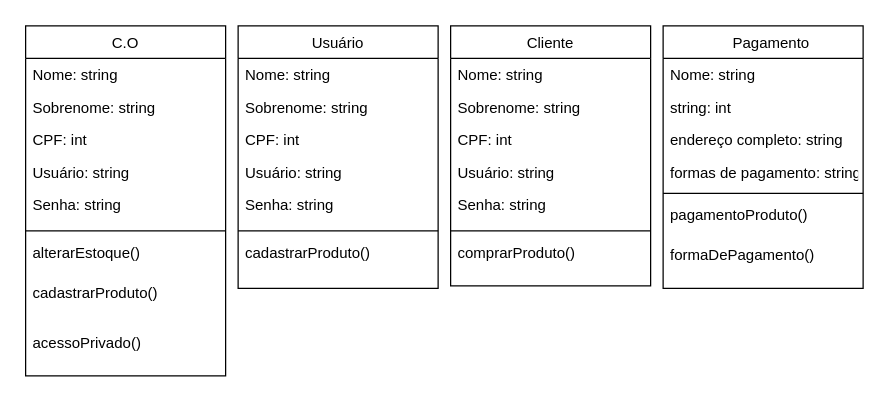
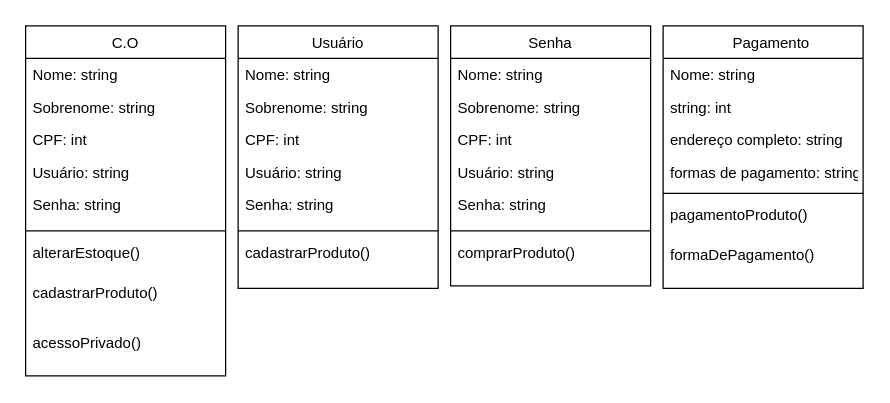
  <mxCell id="0" />
  <mxCell id="1" parent="0" />
  <mxCell id="2" value="C.O" style="swimlane;fontStyle=0;align=center;verticalAlign=top;childLayout=stackLayout;horizontal=1;startSize=26;horizontalStack=0;resizeParent=1;resizeLast=0;collapsible=1;marginBottom=0;rounded=0;shadow=0;strokeWidth=1;" parent="1" vertex="1"><mxGeometry x="20" y="20" width="160" height="280" as="geometry"><mxRectangle x="550" y="140" width="160" height="26" as="alternateBounds" /></mxGeometry></mxCell>
  <mxCell id="3" value="Nome: string" style="text;align=left;verticalAlign=top;spacingLeft=4;spacingRight=4;overflow=hidden;rotatable=0;points=[[0,0.5],[1,0.5]];portConstraint=eastwest;" parent="2" vertex="1"><mxGeometry y="26" width="160" height="26" as="geometry" /></mxCell>
  <mxCell id="4" value="Sobrenome: string" style="text;align=left;verticalAlign=top;spacingLeft=4;spacingRight=4;overflow=hidden;rotatable=0;points=[[0,0.5],[1,0.5]];portConstraint=eastwest;rounded=0;shadow=0;html=0;" parent="2" vertex="1"><mxGeometry y="52" width="160" height="26" as="geometry" /></mxCell>
  <mxCell id="5" value="CPF: int" style="text;align=left;verticalAlign=top;spacingLeft=4;spacingRight=4;overflow=hidden;rotatable=0;points=[[0,0.5],[1,0.5]];portConstraint=eastwest;rounded=0;shadow=0;html=0;" parent="2" vertex="1"><mxGeometry y="78" width="160" height="26" as="geometry" /></mxCell>
  <mxCell id="6" value="Usuário: string" style="text;align=left;verticalAlign=top;spacingLeft=4;spacingRight=4;overflow=hidden;rotatable=0;points=[[0,0.5],[1,0.5]];portConstraint=eastwest;rounded=0;shadow=0;html=0;" parent="2" vertex="1"><mxGeometry y="104" width="160" height="26" as="geometry" /></mxCell>
  <mxCell id="7" value="Senha: string" style="text;align=left;verticalAlign=top;spacingLeft=4;spacingRight=4;overflow=hidden;rotatable=0;points=[[0,0.5],[1,0.5]];portConstraint=eastwest;rounded=0;shadow=0;html=0;" parent="2" vertex="1"><mxGeometry y="130" width="160" height="30" as="geometry" /></mxCell>
  <mxCell id="8" value="" style="line;html=1;strokeWidth=1;align=left;verticalAlign=middle;spacingTop=-1;spacingLeft=3;spacingRight=3;rotatable=0;labelPosition=right;points=[];portConstraint=eastwest;" parent="2" vertex="1"><mxGeometry y="160" width="160" height="8" as="geometry" /></mxCell>
  <mxCell id="9" value="alterarEstoque()" style="text;align=left;verticalAlign=top;spacingLeft=4;spacingRight=4;overflow=hidden;rotatable=0;points=[[0,0.5],[1,0.5]];portConstraint=eastwest;" parent="2" vertex="1"><mxGeometry y="168" width="160" height="32" as="geometry" /></mxCell>
  <mxCell id="10" value="cadastrarProduto()" style="text;align=left;verticalAlign=top;spacingLeft=4;spacingRight=4;overflow=hidden;rotatable=0;points=[[0,0.5],[1,0.5]];portConstraint=eastwest;" parent="2" vertex="1"><mxGeometry y="200" width="160" height="40" as="geometry" /></mxCell>
  <mxCell id="11" value="acessoPrivado()" style="text;align=left;verticalAlign=top;spacingLeft=4;spacingRight=4;overflow=hidden;rotatable=0;points=[[0,0.5],[1,0.5]];portConstraint=eastwest;" vertex="1" parent="2"><mxGeometry y="240" width="160" height="40" as="geometry" /></mxCell>
  <mxCell id="12" value="Usuário" style="swimlane;fontStyle=0;align=center;verticalAlign=top;childLayout=stackLayout;horizontal=1;startSize=26;horizontalStack=0;resizeParent=1;resizeLast=0;collapsible=1;marginBottom=0;rounded=0;shadow=0;strokeWidth=1;" vertex="1" parent="1"><mxGeometry x="190" y="20" width="160" height="210" as="geometry"><mxRectangle x="550" y="140" width="160" height="26" as="alternateBounds" /></mxGeometry></mxCell>
  <mxCell id="13" value="Nome: string" style="text;align=left;verticalAlign=top;spacingLeft=4;spacingRight=4;overflow=hidden;rotatable=0;points=[[0,0.5],[1,0.5]];portConstraint=eastwest;" vertex="1" parent="12"><mxGeometry y="26" width="160" height="26" as="geometry" /></mxCell>
  <mxCell id="14" value="Sobrenome: string" style="text;align=left;verticalAlign=top;spacingLeft=4;spacingRight=4;overflow=hidden;rotatable=0;points=[[0,0.5],[1,0.5]];portConstraint=eastwest;rounded=0;shadow=0;html=0;" vertex="1" parent="12"><mxGeometry y="52" width="160" height="26" as="geometry" /></mxCell>
  <mxCell id="15" value="CPF: int" style="text;align=left;verticalAlign=top;spacingLeft=4;spacingRight=4;overflow=hidden;rotatable=0;points=[[0,0.5],[1,0.5]];portConstraint=eastwest;rounded=0;shadow=0;html=0;" vertex="1" parent="12"><mxGeometry y="78" width="160" height="26" as="geometry" /></mxCell>
  <mxCell id="16" value="Usuário: string" style="text;align=left;verticalAlign=top;spacingLeft=4;spacingRight=4;overflow=hidden;rotatable=0;points=[[0,0.5],[1,0.5]];portConstraint=eastwest;rounded=0;shadow=0;html=0;" vertex="1" parent="12"><mxGeometry y="104" width="160" height="26" as="geometry" /></mxCell>
  <mxCell id="17" value="Senha: string" style="text;align=left;verticalAlign=top;spacingLeft=4;spacingRight=4;overflow=hidden;rotatable=0;points=[[0,0.5],[1,0.5]];portConstraint=eastwest;rounded=0;shadow=0;html=0;" vertex="1" parent="12"><mxGeometry y="130" width="160" height="30" as="geometry" /></mxCell>
  <mxCell id="18" value="" style="line;html=1;strokeWidth=1;align=left;verticalAlign=middle;spacingTop=-1;spacingLeft=3;spacingRight=3;rotatable=0;labelPosition=right;points=[];portConstraint=eastwest;" vertex="1" parent="12"><mxGeometry y="160" width="160" height="8" as="geometry" /></mxCell>
  <mxCell id="19" value="cadastrarProduto()" style="text;align=left;verticalAlign=top;spacingLeft=4;spacingRight=4;overflow=hidden;rotatable=0;points=[[0,0.5],[1,0.5]];portConstraint=eastwest;" vertex="1" parent="12"><mxGeometry y="168" width="160" height="42" as="geometry" /></mxCell>
- <mxCell id="20" value="Cliente" style="swimlane;fontStyle=0;align=center;verticalAlign=top;childLayout=stackLayout;horizontal=1;startSize=26;horizontalStack=0;resizeParent=1;resizeLast=0;collapsible=1;marginBottom=0;rounded=0;shadow=0;strokeWidth=1;" vertex="1" parent="1"><mxGeometry x="360" y="20" width="160" height="208" as="geometry"><mxRectangle x="550" y="140" width="160" height="26" as="alternateBounds" /></mxGeometry></mxCell>
+ <mxCell id="20" value="Senha" style="swimlane;fontStyle=0;align=center;verticalAlign=top;childLayout=stackLayout;horizontal=1;startSize=26;horizontalStack=0;resizeParent=1;resizeLast=0;collapsible=1;marginBottom=0;rounded=0;shadow=0;strokeWidth=1;" vertex="1" parent="1"><mxGeometry x="360" y="20" width="160" height="208" as="geometry"><mxRectangle x="550" y="140" width="160" height="26" as="alternateBounds" /></mxGeometry></mxCell>
  <mxCell id="21" value="Nome: string" style="text;align=left;verticalAlign=top;spacingLeft=4;spacingRight=4;overflow=hidden;rotatable=0;points=[[0,0.5],[1,0.5]];portConstraint=eastwest;" vertex="1" parent="20"><mxGeometry y="26" width="160" height="26" as="geometry" /></mxCell>
  <mxCell id="22" value="Sobrenome: string" style="text;align=left;verticalAlign=top;spacingLeft=4;spacingRight=4;overflow=hidden;rotatable=0;points=[[0,0.5],[1,0.5]];portConstraint=eastwest;rounded=0;shadow=0;html=0;" vertex="1" parent="20"><mxGeometry y="52" width="160" height="26" as="geometry" /></mxCell>
  <mxCell id="23" value="CPF: int" style="text;align=left;verticalAlign=top;spacingLeft=4;spacingRight=4;overflow=hidden;rotatable=0;points=[[0,0.5],[1,0.5]];portConstraint=eastwest;rounded=0;shadow=0;html=0;" vertex="1" parent="20"><mxGeometry y="78" width="160" height="26" as="geometry" /></mxCell>
  <mxCell id="24" value="Usuário: string" style="text;align=left;verticalAlign=top;spacingLeft=4;spacingRight=4;overflow=hidden;rotatable=0;points=[[0,0.5],[1,0.5]];portConstraint=eastwest;rounded=0;shadow=0;html=0;" vertex="1" parent="20"><mxGeometry y="104" width="160" height="26" as="geometry" /></mxCell>
  <mxCell id="25" value="Senha: string" style="text;align=left;verticalAlign=top;spacingLeft=4;spacingRight=4;overflow=hidden;rotatable=0;points=[[0,0.5],[1,0.5]];portConstraint=eastwest;rounded=0;shadow=0;html=0;" vertex="1" parent="20"><mxGeometry y="130" width="160" height="30" as="geometry" /></mxCell>
  <mxCell id="26" value="" style="line;html=1;strokeWidth=1;align=left;verticalAlign=middle;spacingTop=-1;spacingLeft=3;spacingRight=3;rotatable=0;labelPosition=right;points=[];portConstraint=eastwest;" vertex="1" parent="20"><mxGeometry y="160" width="160" height="8" as="geometry" /></mxCell>
  <mxCell id="27" value="comprarProduto()" style="text;align=left;verticalAlign=top;spacingLeft=4;spacingRight=4;overflow=hidden;rotatable=0;points=[[0,0.5],[1,0.5]];portConstraint=eastwest;" vertex="1" parent="20"><mxGeometry y="168" width="160" height="40" as="geometry" /></mxCell>
  <mxCell id="28" value="    Pagamento" style="swimlane;fontStyle=0;align=center;verticalAlign=top;childLayout=stackLayout;horizontal=1;startSize=26;horizontalStack=0;resizeParent=1;resizeLast=0;collapsible=1;marginBottom=0;rounded=0;shadow=0;strokeWidth=1;" vertex="1" parent="1"><mxGeometry x="530" y="20" width="160" height="210" as="geometry"><mxRectangle x="550" y="140" width="160" height="26" as="alternateBounds" /></mxGeometry></mxCell>
  <mxCell id="29" value="Nome: string" style="text;align=left;verticalAlign=top;spacingLeft=4;spacingRight=4;overflow=hidden;rotatable=0;points=[[0,0.5],[1,0.5]];portConstraint=eastwest;" vertex="1" parent="28"><mxGeometry y="26" width="160" height="26" as="geometry" /></mxCell>
  <mxCell id="30" value="string: int" style="text;align=left;verticalAlign=top;spacingLeft=4;spacingRight=4;overflow=hidden;rotatable=0;points=[[0,0.5],[1,0.5]];portConstraint=eastwest;rounded=0;shadow=0;html=0;" vertex="1" parent="28"><mxGeometry y="52" width="160" height="26" as="geometry" /></mxCell>
  <mxCell id="31" value="endereço completo: string" style="text;align=left;verticalAlign=top;spacingLeft=4;spacingRight=4;overflow=hidden;rotatable=0;points=[[0,0.5],[1,0.5]];portConstraint=eastwest;rounded=0;shadow=0;html=0;" vertex="1" parent="28"><mxGeometry y="78" width="160" height="26" as="geometry" /></mxCell>
  <mxCell id="32" value="formas de pagamento: string" style="text;align=left;verticalAlign=top;spacingLeft=4;spacingRight=4;overflow=hidden;rotatable=0;points=[[0,0.5],[1,0.5]];portConstraint=eastwest;rounded=0;shadow=0;html=0;" vertex="1" parent="28"><mxGeometry y="104" width="160" height="26" as="geometry" /></mxCell>
  <mxCell id="33" value="" style="line;html=1;strokeWidth=1;align=left;verticalAlign=middle;spacingTop=-1;spacingLeft=3;spacingRight=3;rotatable=0;labelPosition=right;points=[];portConstraint=eastwest;" vertex="1" parent="28"><mxGeometry y="130" width="160" height="8" as="geometry" /></mxCell>
  <mxCell id="34" value="pagamentoProduto()" style="text;align=left;verticalAlign=top;spacingLeft=4;spacingRight=4;overflow=hidden;rotatable=0;points=[[0,0.5],[1,0.5]];portConstraint=eastwest;" vertex="1" parent="28"><mxGeometry y="138" width="160" height="32" as="geometry" /></mxCell>
  <mxCell id="35" value="formaDePagamento()&#10;" style="text;align=left;verticalAlign=top;spacingLeft=4;spacingRight=4;overflow=hidden;rotatable=0;points=[[0,0.5],[1,0.5]];portConstraint=eastwest;" vertex="1" parent="28"><mxGeometry y="170" width="160" height="40" as="geometry" /></mxCell>
